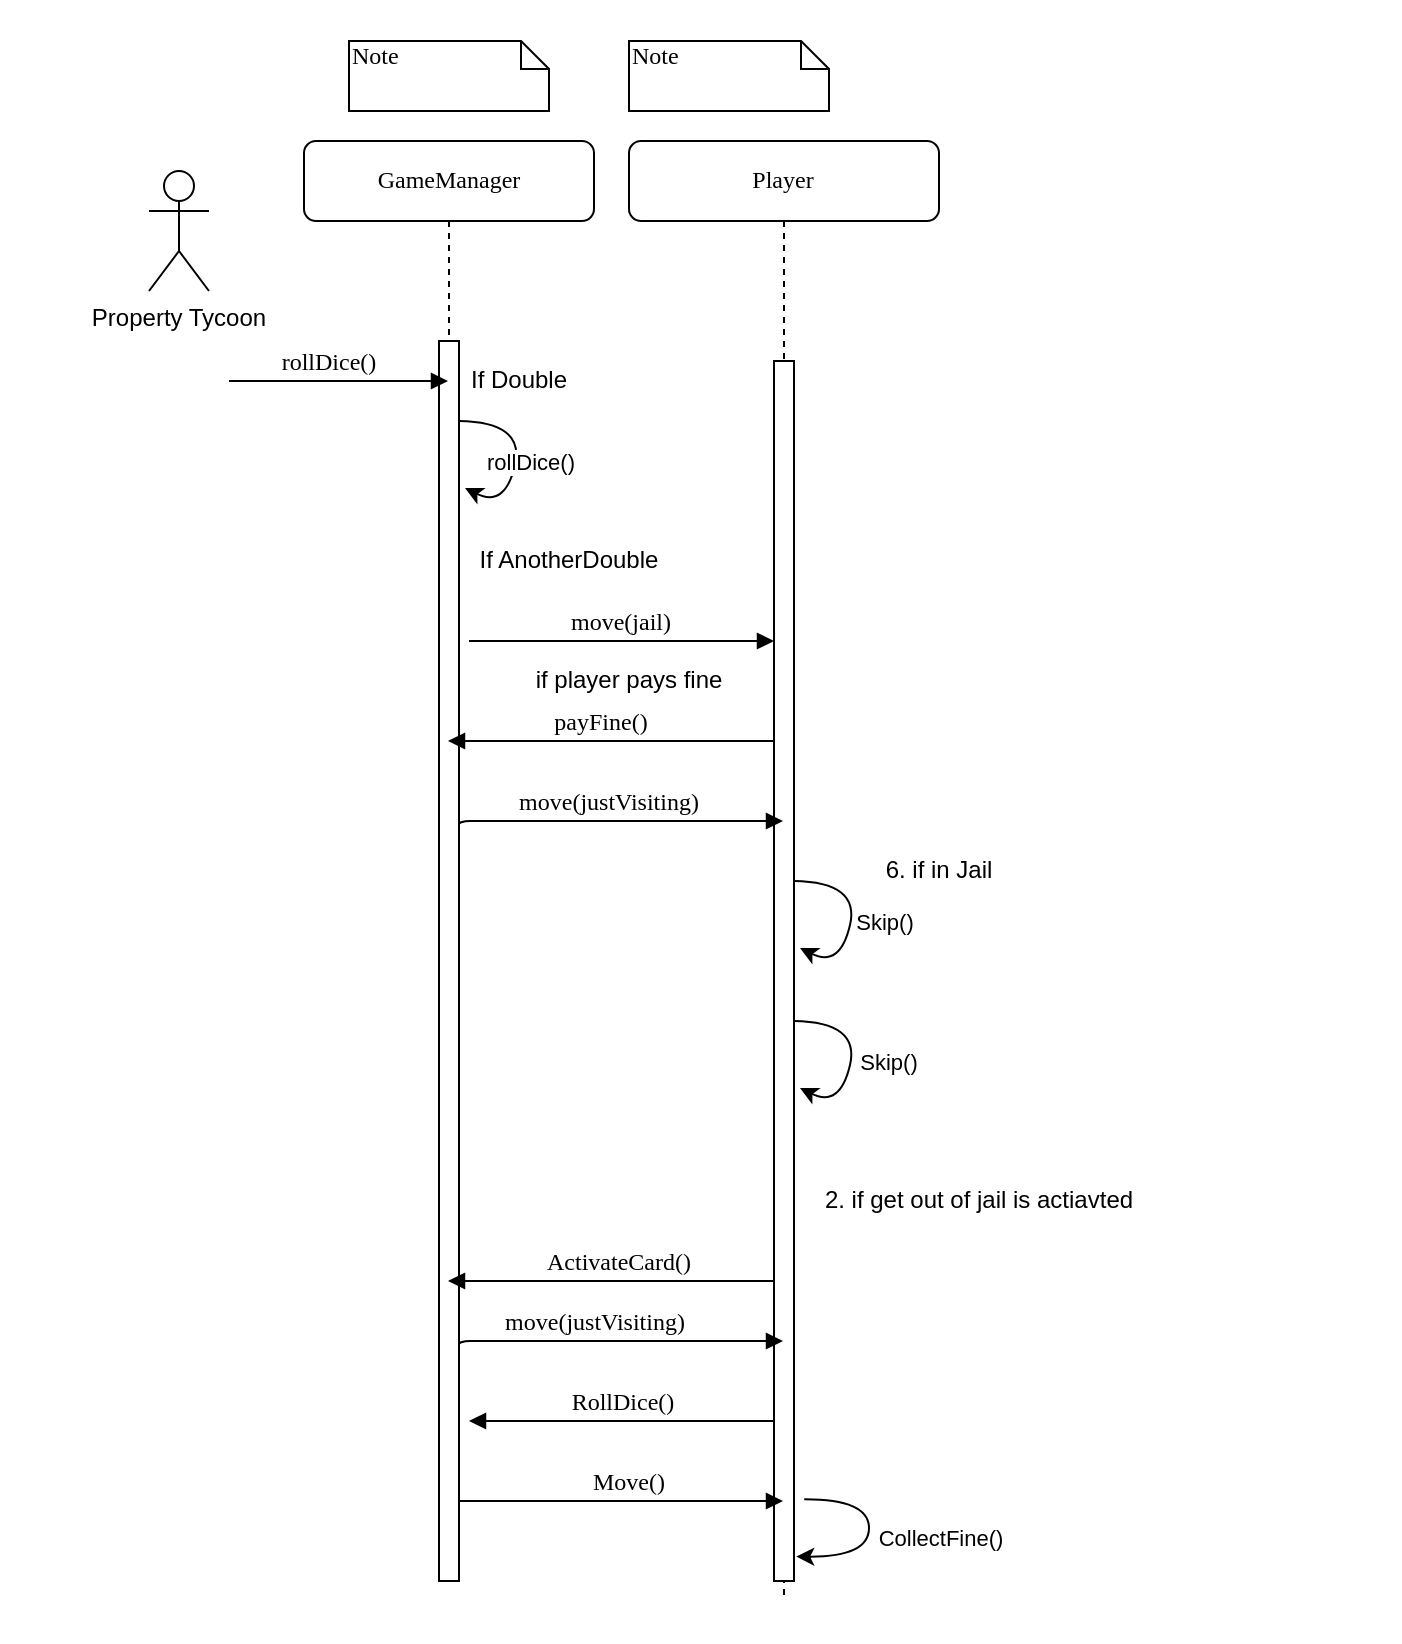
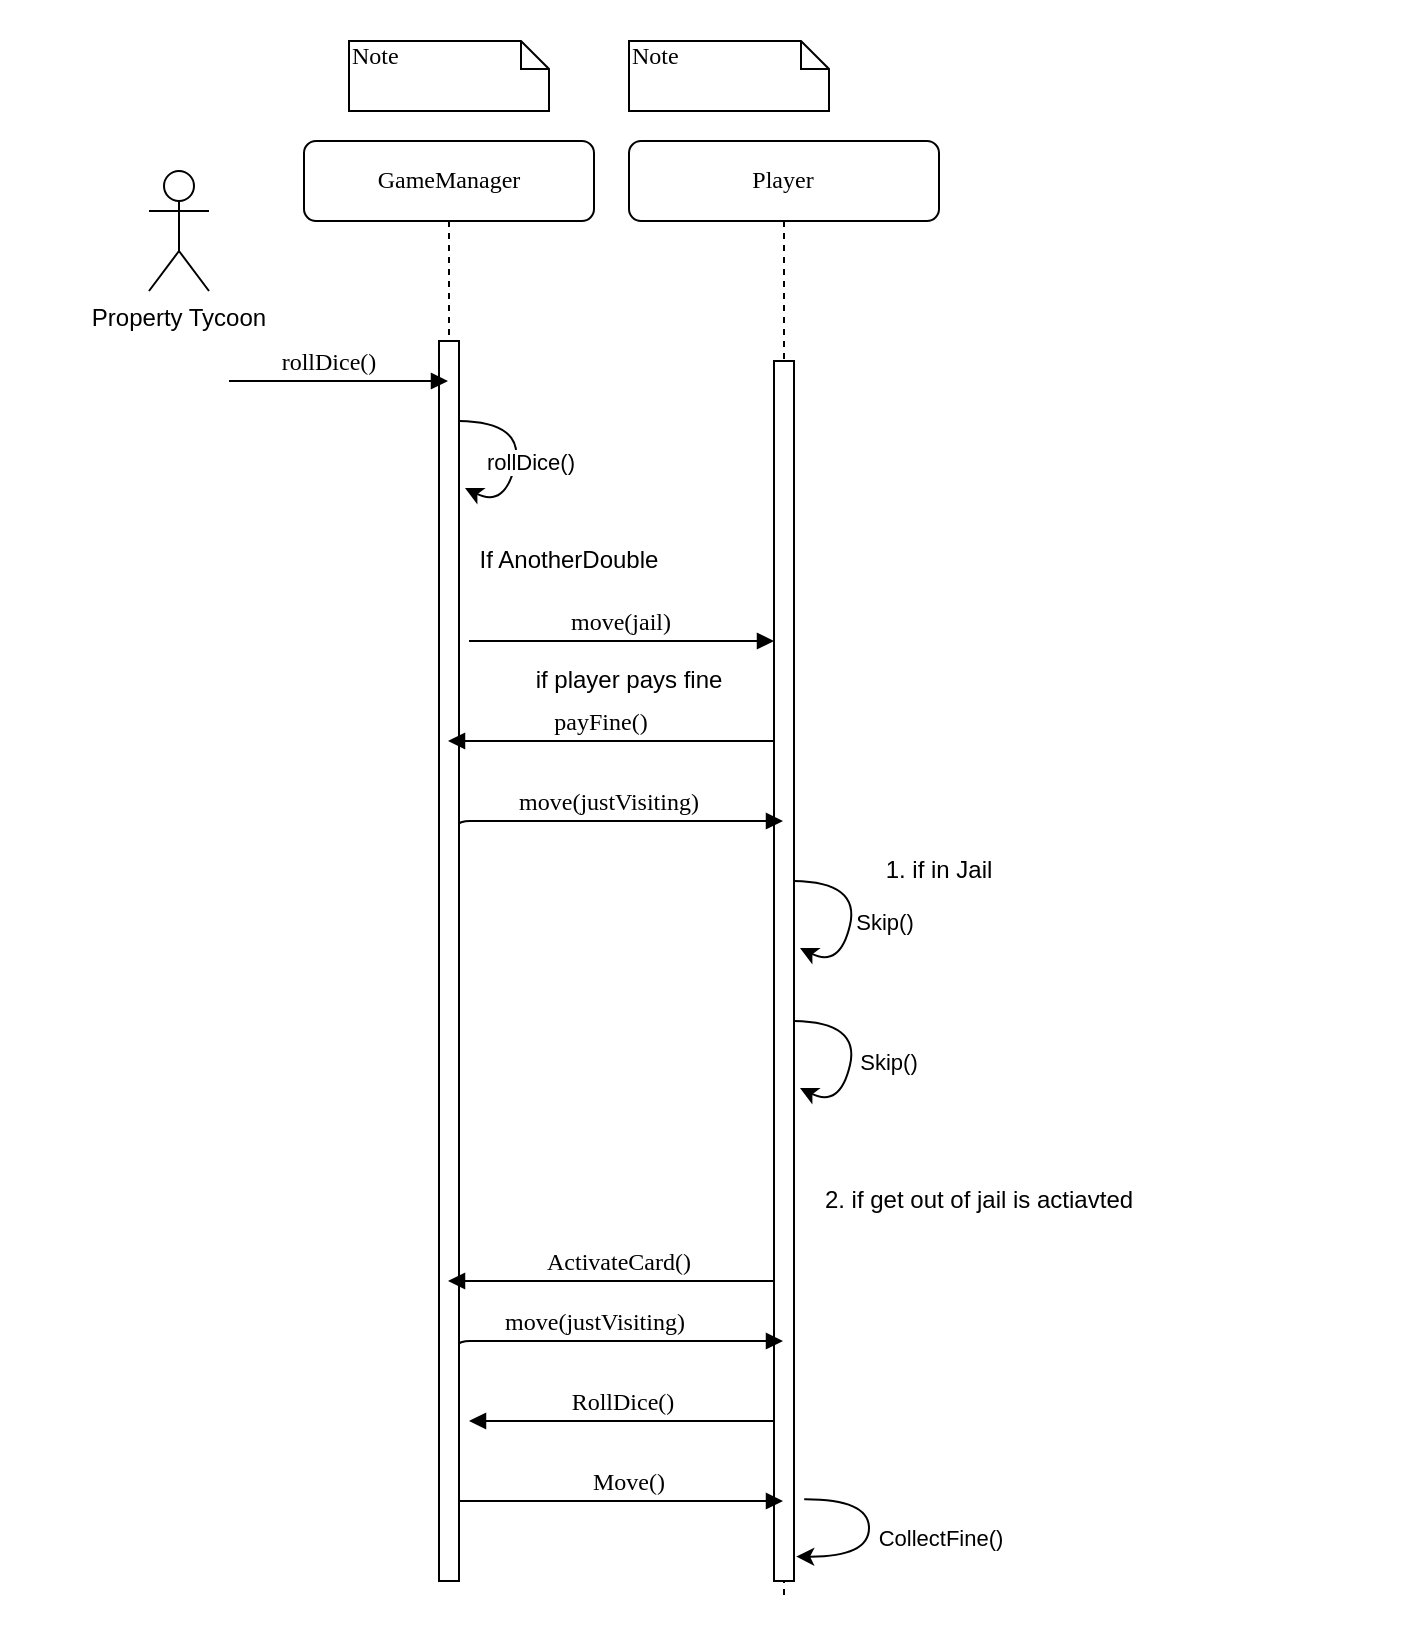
  <mxCell id="0" />
  <mxCell id="1" parent="0" />
  <mxCell id="2" value="Player" style="shape=umlLifeline;perimeter=lifelinePerimeter;whiteSpace=wrap;html=1;container=1;collapsible=0;recursiveResize=0;outlineConnect=0;rounded=1;shadow=0;comic=0;labelBackgroundColor=none;strokeWidth=1;fontFamily=Verdana;fontSize=12;align=center;" parent="1" vertex="1"><mxGeometry x="314" y="70" width="155" height="730" as="geometry" /></mxCell>
  <mxCell id="3" value="" style="html=1;points=[];perimeter=orthogonalPerimeter;rounded=0;shadow=0;comic=0;labelBackgroundColor=none;strokeWidth=1;fontFamily=Verdana;fontSize=12;align=center;" parent="2" vertex="1"><mxGeometry x="72.5" y="110" width="10" height="610" as="geometry" /></mxCell>
  <mxCell id="4" value="if player pays fine" style="text;html=1;align=center;verticalAlign=middle;resizable=0;points=[];autosize=1;strokeColor=none;fillColor=none;" parent="2" vertex="1"><mxGeometry x="-55" y="260" width="110" height="20" as="geometry" /></mxCell>
  <mxCell id="5" value="move(justVisiting)" style="html=1;verticalAlign=bottom;endArrow=block;labelBackgroundColor=none;fontFamily=Verdana;fontSize=12;edgeStyle=elbowEdgeStyle;elbow=vertical;" parent="2" edge="1" target="2"><mxGeometry x="0.157" relative="1" as="geometry"><mxPoint x="-89.5" y="380" as="sourcePoint" /><mxPoint x="45" y="380" as="targetPoint" /><Array as="points"><mxPoint y="340" /><mxPoint x="-44.5" y="380" /><mxPoint x="-44.5" y="340" /><mxPoint x="-74.5" y="310" /></Array><mxPoint as="offset" /></mxGeometry></mxCell>
  <mxCell id="6" value="" style="curved=1;endArrow=classic;html=1;rounded=0;exitX=1.2;exitY=0.083;exitDx=0;exitDy=0;exitPerimeter=0;" parent="2" edge="1"><mxGeometry width="50" height="50" relative="1" as="geometry"><mxPoint x="82.5" y="370" as="sourcePoint" /><mxPoint x="85.5" y="403.48" as="targetPoint" /><Array as="points"><mxPoint x="115.5" y="370.48" /><mxPoint x="105.5" y="413.48" /></Array></mxGeometry></mxCell>
  <mxCell id="7" value="Skip()" style="edgeLabel;html=1;align=center;verticalAlign=middle;resizable=0;points=[];" parent="6" vertex="1" connectable="0"><mxGeometry x="0.059" y="1" relative="1" as="geometry"><mxPoint x="16" as="offset" /></mxGeometry></mxCell>
  <mxCell id="8" value="" style="curved=1;endArrow=classic;html=1;rounded=0;exitX=1.2;exitY=0.083;exitDx=0;exitDy=0;exitPerimeter=0;" parent="2" edge="1"><mxGeometry width="50" height="50" relative="1" as="geometry"><mxPoint x="82.5" y="440" as="sourcePoint" /><mxPoint x="85.5" y="473.48" as="targetPoint" /><Array as="points"><mxPoint x="115.5" y="440.48" /><mxPoint x="105.5" y="483.48" /></Array></mxGeometry></mxCell>
  <mxCell id="9" value="Skip()" style="edgeLabel;html=1;align=center;verticalAlign=middle;resizable=0;points=[];" parent="8" vertex="1" connectable="0"><mxGeometry x="0.059" y="1" relative="1" as="geometry"><mxPoint x="18" as="offset" /></mxGeometry></mxCell>
  <mxCell id="10" value="move(justVisiting)" style="html=1;verticalAlign=bottom;endArrow=block;labelBackgroundColor=none;fontFamily=Verdana;fontSize=12;edgeStyle=elbowEdgeStyle;elbow=vertical;" parent="2" edge="1" target="2"><mxGeometry x="0.335" relative="1" as="geometry"><mxPoint x="-89.5" y="720" as="sourcePoint" /><mxPoint x="45" y="720" as="targetPoint" /><Array as="points"><mxPoint x="60" y="600" /><mxPoint x="40" y="630" /><mxPoint x="20" y="650" /><mxPoint x="40" y="680" /><mxPoint x="-44.5" y="720" /><mxPoint x="-44.5" y="680" /><mxPoint x="-74.5" y="650" /></Array><mxPoint x="1" as="offset" /></mxGeometry></mxCell>
  <mxCell id="11" value="RollDice()" style="html=1;verticalAlign=bottom;endArrow=block;labelBackgroundColor=none;fontFamily=Verdana;fontSize=12;edgeStyle=elbowEdgeStyle;elbow=vertical;" edge="1" parent="2"><mxGeometry x="0.012" relative="1" as="geometry"><mxPoint x="72.5" y="640" as="sourcePoint" /><mxPoint x="-80" y="640" as="targetPoint" /><Array as="points"><mxPoint x="30" y="640" /><mxPoint y="650" /><mxPoint x="10" y="640" /><mxPoint x="102.75" y="620" /><mxPoint x="102.75" y="580" /><mxPoint x="72.75" y="550" /></Array><mxPoint x="1" as="offset" /></mxGeometry></mxCell>
  <mxCell id="12" value="" style="curved=1;endArrow=classic;html=1;rounded=0;exitX=1.51;exitY=0.933;exitDx=0;exitDy=0;exitPerimeter=0;entryX=1.11;entryY=0.98;entryDx=0;entryDy=0;entryPerimeter=0;" edge="1" parent="2" source="3" target="3"><mxGeometry width="50" height="50" relative="1" as="geometry"><mxPoint x="92.5" y="450" as="sourcePoint" /><mxPoint x="95.5" y="483.48" as="targetPoint" /><Array as="points"><mxPoint x="120" y="679" /><mxPoint x="120" y="708" /></Array></mxGeometry></mxCell>
  <mxCell id="13" value="CollectFine()" style="edgeLabel;html=1;align=center;verticalAlign=middle;resizable=0;points=[];" vertex="1" connectable="0" parent="12"><mxGeometry x="0.059" y="1" relative="1" as="geometry"><mxPoint x="34" as="offset" /></mxGeometry></mxCell>
  <mxCell id="14" value="GameManager" style="shape=umlLifeline;perimeter=lifelinePerimeter;whiteSpace=wrap;html=1;container=1;collapsible=0;recursiveResize=0;outlineConnect=0;rounded=1;shadow=0;comic=0;labelBackgroundColor=none;strokeWidth=1;fontFamily=Verdana;fontSize=12;align=center;" parent="1" vertex="1"><mxGeometry x="151.5" y="70" width="145" height="720" as="geometry" /></mxCell>
  <mxCell id="15" value="" style="html=1;points=[];perimeter=orthogonalPerimeter;rounded=0;shadow=0;comic=0;labelBackgroundColor=none;strokeWidth=1;fontFamily=Verdana;fontSize=12;align=center;" parent="14" vertex="1"><mxGeometry x="67.5" y="100" width="10" height="620" as="geometry" /></mxCell>
  <mxCell id="16" value="If AnotherDouble" style="text;html=1;align=center;verticalAlign=middle;resizable=0;points=[];autosize=1;strokeColor=none;fillColor=none;" parent="14" vertex="1"><mxGeometry x="77.5" y="200" width="110" height="20" as="geometry" /></mxCell>
- <mxCell id="17" value="If Double" style="text;html=1;align=center;verticalAlign=middle;resizable=0;points=[];autosize=1;strokeColor=none;fillColor=none;" parent="14" vertex="1"><mxGeometry x="77.5" y="110" width="60" height="20" as="geometry" /></mxCell>
  <mxCell id="18" value="" style="curved=1;endArrow=classic;html=1;rounded=0;exitX=1.2;exitY=0.083;exitDx=0;exitDy=0;exitPerimeter=0;" parent="14" edge="1"><mxGeometry width="50" height="50" relative="1" as="geometry"><mxPoint x="77.5" y="140" as="sourcePoint" /><mxPoint x="80.5" y="173.48" as="targetPoint" /><Array as="points"><mxPoint x="110.5" y="140.48" /><mxPoint x="100.5" y="183.48" /></Array></mxGeometry></mxCell>
  <mxCell id="19" value="rollDice()" style="edgeLabel;html=1;align=center;verticalAlign=middle;resizable=0;points=[];" parent="18" vertex="1" connectable="0"><mxGeometry x="0.059" y="1" relative="1" as="geometry"><mxPoint x="6" as="offset" /></mxGeometry></mxCell>
  <mxCell id="20" value="rollDice()" style="html=1;verticalAlign=bottom;endArrow=block;labelBackgroundColor=none;fontFamily=Verdana;fontSize=12;edgeStyle=elbowEdgeStyle;elbow=vertical;" parent="1" target="14" edge="1"><mxGeometry x="-0.087" relative="1" as="geometry"><mxPoint x="114" y="190" as="sourcePoint" /><mxPoint x="174" y="190" as="targetPoint" /><Array as="points"><mxPoint x="204" y="190" /><mxPoint x="64" y="180" /></Array><mxPoint as="offset" /></mxGeometry></mxCell>
  <mxCell id="21" value="Note" style="shape=note;whiteSpace=wrap;html=1;size=14;verticalAlign=top;align=left;spacingTop=-6;rounded=0;shadow=0;comic=0;labelBackgroundColor=none;strokeWidth=1;fontFamily=Verdana;fontSize=12" parent="1" vertex="1"><mxGeometry x="174" y="20" width="100" height="35" as="geometry" /></mxCell>
  <mxCell id="22" value="Note" style="shape=note;whiteSpace=wrap;html=1;size=14;verticalAlign=top;align=left;spacingTop=-6;rounded=0;shadow=0;comic=0;labelBackgroundColor=none;strokeWidth=1;fontFamily=Verdana;fontSize=12" parent="1" vertex="1"><mxGeometry x="314" y="20" width="100" height="35" as="geometry" /></mxCell>
  <mxCell id="23" value="Property Tycoon" style="shape=umlActor;verticalLabelPosition=bottom;verticalAlign=top;html=1;outlineConnect=0;" parent="1" vertex="1"><mxGeometry x="74" y="85" width="30" height="60" as="geometry" /></mxCell>
  <mxCell id="24" value="payFine()" style="html=1;verticalAlign=bottom;endArrow=block;labelBackgroundColor=none;fontFamily=Verdana;fontSize=12;edgeStyle=elbowEdgeStyle;elbow=vertical;" parent="1" target="14" edge="1" source="3"><mxGeometry x="0.063" relative="1" as="geometry"><mxPoint x="364" y="370" as="sourcePoint" /><mxPoint x="506.25" y="350" as="targetPoint" /><Array as="points"><mxPoint x="344" y="370" /><mxPoint x="314" y="380" /><mxPoint x="324" y="370" /><mxPoint x="416.75" y="350" /><mxPoint x="416.75" y="310" /><mxPoint x="386.75" y="280" /></Array><mxPoint as="offset" /></mxGeometry></mxCell>
  <mxCell id="25" value="move(jail)" style="html=1;verticalAlign=bottom;endArrow=block;labelBackgroundColor=none;fontFamily=Verdana;fontSize=12;edgeStyle=elbowEdgeStyle;elbow=vertical;" parent="1" edge="1" target="3"><mxGeometry relative="1" as="geometry"><mxPoint x="234" y="320" as="sourcePoint" /><mxPoint x="368.5" y="320" as="targetPoint" /><Array as="points"><mxPoint x="279" y="320" /><mxPoint x="279" y="280" /><mxPoint x="249" y="250" /></Array></mxGeometry></mxCell>
  <mxCell id="26" value="ActivateCard()" style="html=1;verticalAlign=bottom;endArrow=block;labelBackgroundColor=none;fontFamily=Verdana;fontSize=12;edgeStyle=elbowEdgeStyle;elbow=vertical;" parent="1" target="14" edge="1" source="3"><mxGeometry x="-0.04" relative="1" as="geometry"><mxPoint x="364" y="760" as="sourcePoint" /><Array as="points"><mxPoint x="374" y="640" /><mxPoint x="334" y="670" /><mxPoint x="344" y="720" /><mxPoint x="324" y="730" /><mxPoint x="354" y="760" /><mxPoint x="354" y="760" /><mxPoint x="359" y="740" /><mxPoint x="539" y="730" /><mxPoint x="619" y="730" /><mxPoint x="629" y="740" /><mxPoint x="679" y="770" /><mxPoint x="659" y="760" /><mxPoint x="619" y="740" /><mxPoint x="629" y="730" /><mxPoint x="649" y="730" /></Array><mxPoint x="494" y="760" as="targetPoint" /><mxPoint as="offset" /></mxGeometry></mxCell>
  <mxCell id="27" value="2. if get out of jail is actiavted" style="text;html=1;align=center;verticalAlign=middle;resizable=0;points=[];autosize=1;strokeColor=none;fillColor=none;" parent="1" vertex="1"><mxGeometry x="404" y="590" width="170" height="20" as="geometry" /></mxCell>
- <mxCell id="28" value="6. if in Jail" style="text;html=1;align=center;verticalAlign=middle;resizable=0;points=[];autosize=1;strokeColor=none;fillColor=none;" parent="1" vertex="1"><mxGeometry x="434" y="425" width="70" height="20" as="geometry" /></mxCell>
+ <mxCell id="28" value="1. if in Jail" style="text;html=1;align=center;verticalAlign=middle;resizable=0;points=[];autosize=1;strokeColor=none;fillColor=none;" parent="1" vertex="1"><mxGeometry x="434" y="425" width="70" height="20" as="geometry" /></mxCell>
  <mxCell id="29" value="Move()" style="html=1;verticalAlign=bottom;endArrow=block;labelBackgroundColor=none;fontFamily=Verdana;fontSize=12;edgeStyle=elbowEdgeStyle;elbow=vertical;" edge="1" parent="1" source="15" target="2"><mxGeometry x="0.049" relative="1" as="geometry"><mxPoint x="304" y="770" as="sourcePoint" /><mxPoint x="172.25" y="610" as="targetPoint" /><Array as="points"><mxPoint x="294" y="750" /><mxPoint x="284" y="770" /><mxPoint x="155.25" y="610" /><mxPoint x="135.25" y="640" /><mxPoint x="115.25" y="660" /><mxPoint x="135.25" y="690" /><mxPoint x="50.75" y="730" /><mxPoint x="50.75" y="690" /><mxPoint x="20.75" y="660" /></Array><mxPoint as="offset" /></mxGeometry></mxCell>
